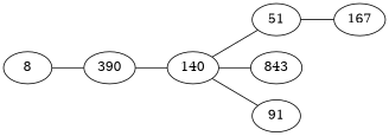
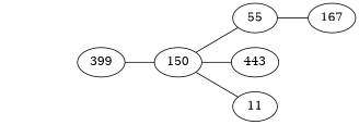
  graph {
    rankdir=LR
    n1 [label=167]
-   150 [label=140]
-   55 [label=51]
-   443 [label=843]
-   91
-   8
-   399 [label=390]
+   150
+   55
+   443
+   91 [label=11]
+   399
    150 -- 55
    150 -- 443
    150 -- 91
    55 -- n1
-   8 -- 399
    399 -- 150
  }
